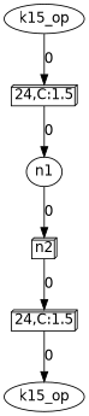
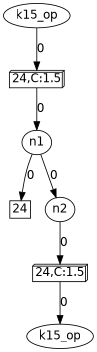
  digraph {
    fontname=helvetica
    height=0
    width=0
    node [fontname=helvetica margin=0.04]
    edge [fontname=helvetica margin=0.02]
    n0 [height=0 label=k15_op width=0]
    e0 [height=0 label="24,C:1.5" shape=box3d width=0]
    n1 [height=0 width=0]
-   n2 [height=0 width=0 shape=box3d]
+   e1 [height=0 label=24 shape=box width=0]
+   n2 [height=0 width=0]
    e2 [height=0 label="24,C:1.5" shape=box3d width=0]
    n3 [height=0 label=k15_op width=0]
    n0 -> e0 [height=0 label=0 width=0]
    e0 -> n1 [height=0 label=0 width=0]
+   n1 -> e1 [height=0 label=0 width=0]
    n1 -> n2 [height=0 label=0 width=0]
    n2 -> e2 [height=0 label=0 width=0]
    e2 -> n3 [height=0 label=0 width=0]
  }
